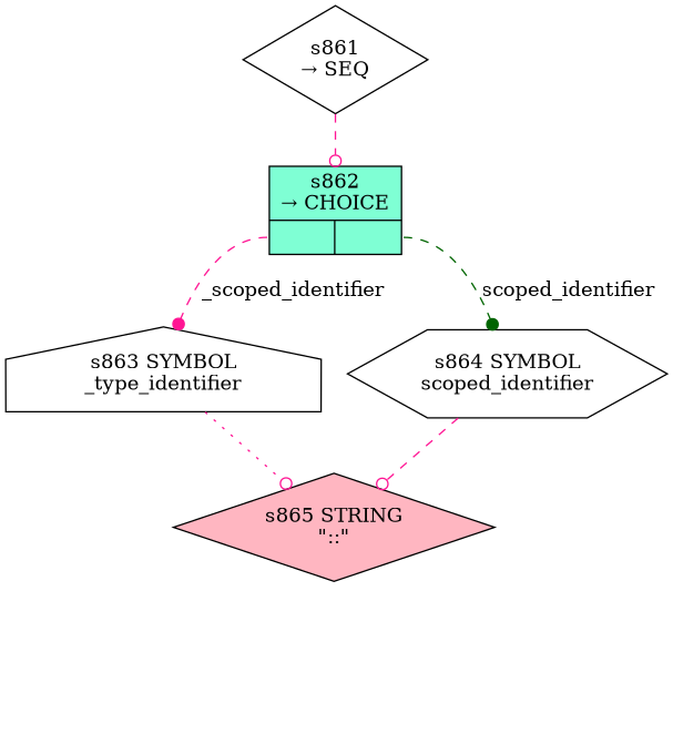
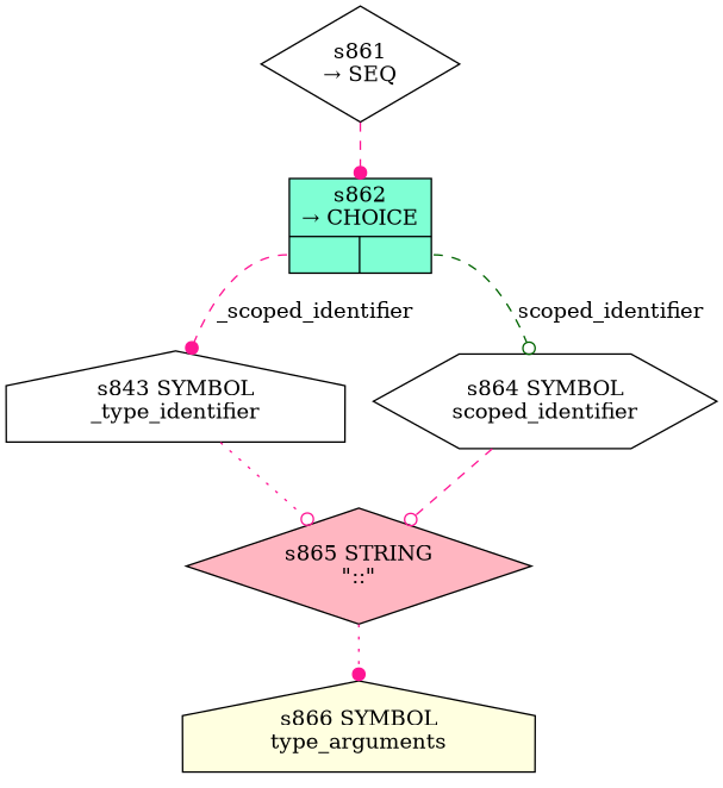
  digraph {
    rankdir=TB
    node [fillcolor=white shape=diamond style=filled]
    edge [arrowhead=dot color=deeppink style=dashed]
    n1 [fixedsize=false label="s861\n&rarr; SEQ" peripheries=1]
    n2 [fillcolor=aquamarine fixedsize=false label="{s862\n&rarr; CHOICE|{<p0>|<p1>}}" peripheries=1 shape=record]
-   n3 [label="s863 SYMBOL\n_type_identifier" shape=house]
+   n3 [label="s843 SYMBOL\n_type_identifier" shape=house]
    n4 [label="s864 SYMBOL\nscoped_identifier" shape=hexagon]
    n5 [fillcolor=lightpink label="s865 STRING\n\"::\""]
-   n1 -> n2 [arrowhead=odot]
+   n6 [fillcolor=lightyellow label="s866 SYMBOL\ntype_arguments" shape=house]
+   n1 -> n2
    n2 -> n3 [label=_scoped_identifier tailport=p0]
-   n2 -> n4 [color=darkgreen label=scoped_identifier tailport=p1]
+   n2 -> n4 [arrowhead=odot color=darkgreen label=scoped_identifier tailport=p1]
    n3 -> n5 [arrowhead=odot style=dotted]
    n4 -> n5 [arrowhead=odot]
+   n5 -> n6 [style=dotted]
  }
